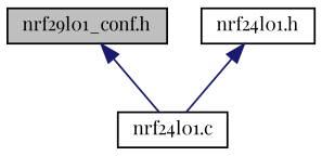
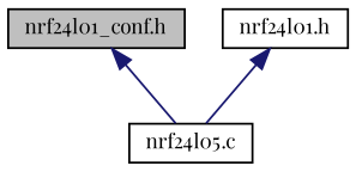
  digraph {
    fontname="Playfair Display"
    node [color=black fillcolor=white fontname="Playfair Display" fontsize=10 shape=record style=filled]
    edge [color=midnightblue dir=back fontname="Playfair Display" fontsize=10 labelfontname=Helvetica labelfontsize=10 style=solid]
-   n1 [fillcolor=grey75 fontcolor=black height=0.2 label="nrf29l01_conf.h" width=0.4]
-   n2 [height=0.2 label="nrf24l01.c" width=0.4]
+   n1 [fillcolor=grey75 fontcolor=black height=0.2 label="nrf24l01_conf.h" width=0.4]
+   n2 [height=0.2 label="nrf24l05.c" width=0.4]
    n3 [height=0.2 label="nrf24l01.h" width=0.4]
    n1 -> n2
    n3 -> n2
  }
